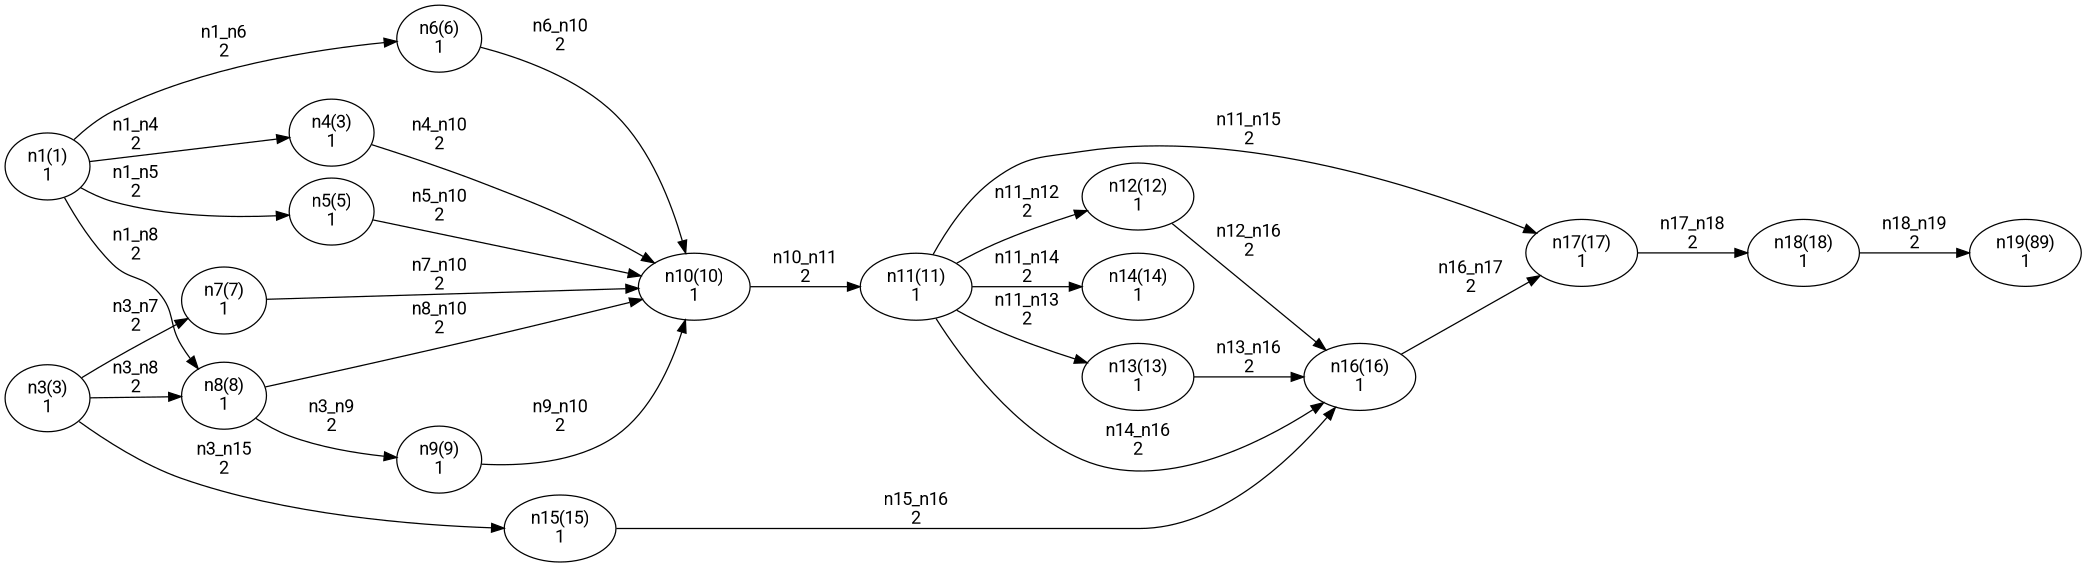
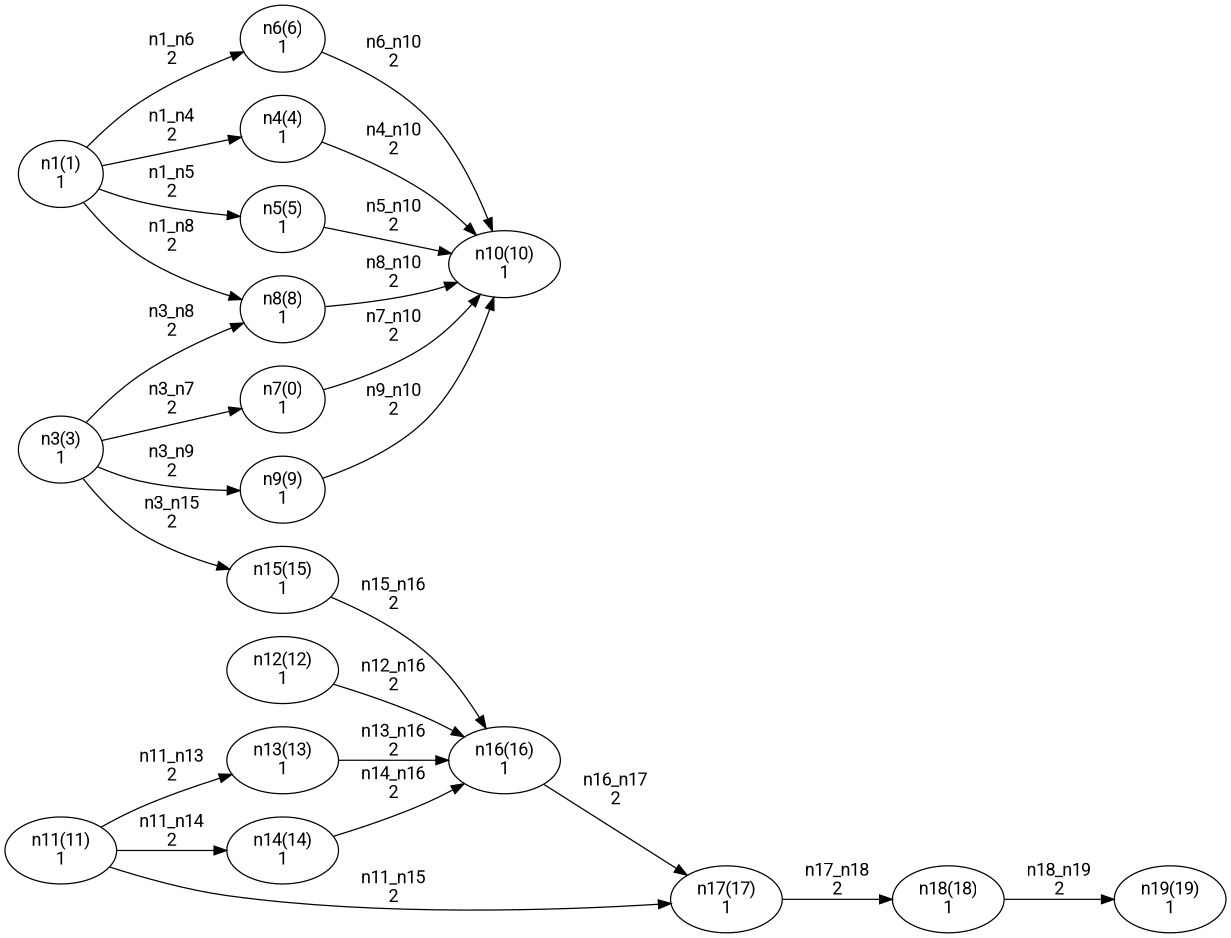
  digraph {
    fontname=Roboto
    rankdir=LR
    node [fontname=Roboto]
    edge [fontname=Roboto]
-   n1 [label="n4(3)\n1"]
+   n1 [label="n4(4)\n1"]
    n2 [label="n10(10)\n1"]
    n3 [label="n5(5)\n1"]
    n4 [label="n11(11)\n1"]
    n5 [label="n1(1)\n1"]
    n6 [label="n6(6)\n1"]
    n7 [label="n8(8)\n1"]
    n8 [label="n14(14)\n1"]
    n9 [label="n16(16)\n1"]
    n10 [label="n17(17)\n1"]
    n11 [label="n3(3)\n1"]
-   n12 [label="n7(7)\n1"]
+   n12 [label="n7(0)\n1"]
    n13 [label="n9(9)\n1"]
    n14 [label="n15(15)\n1"]
    n15 [label="n12(12)\n1"]
    n16 [label="n13(13)\n1"]
    n17 [label="n18(18)\n1"]
-   n18 [label="n19(89)\n1"]
+   n18 [label="n19(19)\n1"]
    n1 -> n2 [label="n4_n10\n2"]
-   n2 -> n4 [label="n10_n11\n2"]
    n3 -> n2 [label="n5_n10\n2"]
    n4 -> n8 [label="n11_n14\n2"]
    n4 -> n10 [label="n11_n15\n2"]
-   n4 -> n15 [label="n11_n12\n2"]
    n4 -> n16 [label="n11_n13\n2"]
    n5 -> n1 [label="n1_n4\n2"]
    n5 -> n3 [label="n1_n5\n2"]
    n5 -> n6 [label="n1_n6\n2"]
    n5 -> n7 [label="n1_n8\n2"]
    n6 -> n2 [label="n6_n10\n2"]
    n7 -> n2 [label="n8_n10\n2"]
-   n4 -> n9 [label="n14_n16\n2"]
+   n8 -> n9 [label="n14_n16\n2"]
    n9 -> n10 [label="n16_n17\n2"]
    n10 -> n17 [label="n17_n18\n2"]
    n11 -> n7 [label="n3_n8\n2"]
    n11 -> n12 [label="n3_n7\n2"]
-   n7 -> n13 [label="n3_n9\n2"]
+   n11 -> n13 [label="n3_n9\n2"]
    n11 -> n14 [label="n3_n15\n2"]
    n12 -> n2 [label="n7_n10\n2"]
    n13 -> n2 [label="n9_n10\n2"]
    n14 -> n9 [label="n15_n16\n2"]
    n15 -> n9 [label="n12_n16\n2"]
    n16 -> n9 [label="n13_n16\n2"]
    n17 -> n18 [label="n18_n19\n2"]
  }
